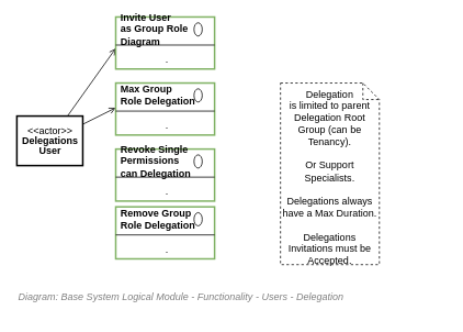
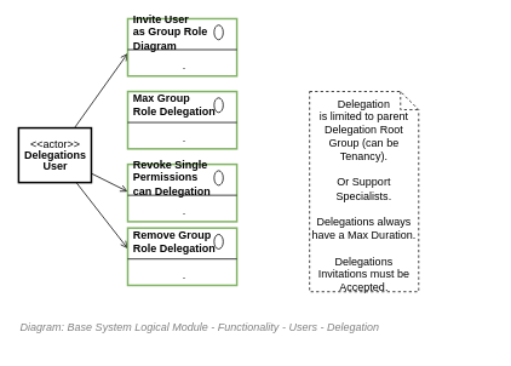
  <mxCell id="0" />
  <mxCell id="1" parent="0" />
  <mxCell id="2" value="&lt;font style=&quot;font-size: 12px&quot;&gt;&lt;span style=&quot;font-size: 12px&quot;&gt;Diagram: Base System Logical Module -&amp;nbsp;&lt;/span&gt;&lt;span style=&quot;font-size: 12px&quot;&gt;Functionality -&amp;nbsp;&lt;/span&gt;Users - Delegation&lt;/font&gt;" style="text;strokeColor=none;fillColor=none;html=1;fontSize=12;fontStyle=2;verticalAlign=middle;align=left;shadow=0;glass=0;comic=0;opacity=30;fontColor=#808080;" vertex="1" parent="1"><mxGeometry x="20" y="340" width="520" height="40" as="geometry" /></mxCell>
  <mxCell id="3" style="edgeStyle=none;rounded=0;orthogonalLoop=1;jettySize=auto;html=1;entryX=0;entryY=0;entryDx=0;entryDy=0;endArrow=open;endFill=0;" edge="1" parent="1" source="7" target="12"><mxGeometry relative="1" as="geometry" /></mxCell>
- <mxCell id="6" style="edgeStyle=none;rounded=0;orthogonalLoop=1;jettySize=auto;html=1;entryX=0;entryY=1;entryDx=0;entryDy=0;endArrow=open;endFill=0;" edge="1" parent="1" source="7" target="25"><mxGeometry relative="1" as="geometry" /></mxCell>
+ <mxCell id="4" style="edgeStyle=none;rounded=0;orthogonalLoop=1;jettySize=auto;html=1;entryX=0;entryY=1;entryDx=0;entryDy=0;endArrow=open;endFill=0;" edge="1" parent="1" source="7" target="19"><mxGeometry relative="1" as="geometry" /></mxCell>
+ <mxCell id="5" style="edgeStyle=none;rounded=0;orthogonalLoop=1;jettySize=auto;html=1;entryX=0;entryY=0.75;entryDx=0;entryDy=0;endArrow=open;endFill=0;" edge="1" parent="1" source="7" target="14"><mxGeometry relative="1" as="geometry" /></mxCell>
  <mxCell id="7" value="&lt;p style=&quot;line-height: 100%&quot;&gt;&amp;lt;&amp;lt;actor&amp;gt;&amp;gt;&lt;b&gt;&lt;br&gt;Delegations&lt;br&gt;User&lt;/b&gt;&lt;br&gt;&lt;/p&gt;" style="text;html=1;align=center;verticalAlign=middle;dashed=0;strokeColor=#000000;strokeWidth=2;" vertex="1" parent="1"><mxGeometry x="20" y="140" width="80" height="60" as="geometry" /></mxCell>
  <mxCell id="8" value="" style="fontStyle=1;align=center;verticalAlign=top;childLayout=stackLayout;horizontal=1;horizontalStack=0;resizeParent=1;resizeParentMax=0;resizeLast=0;marginBottom=0;strokeColor=#82b366;strokeWidth=2;fillColor=none;" vertex="1" parent="1"><mxGeometry x="140" y="20" width="120" height="63" as="geometry" /></mxCell>
  <mxCell id="9" value="Invite User&amp;nbsp;&lt;br&gt;as Group Role&lt;br&gt;Diagram" style="html=1;align=left;spacingLeft=4;verticalAlign=middle;strokeColor=none;fillColor=none;fontStyle=1" vertex="1" parent="8"><mxGeometry width="120" height="30" as="geometry" /></mxCell>
  <mxCell id="10" value="" style="shape=ellipse;" vertex="1" parent="9"><mxGeometry x="1" width="10" height="16" relative="1" as="geometry"><mxPoint x="-25" y="7" as="offset" /></mxGeometry></mxCell>
  <mxCell id="11" value="" style="line;strokeWidth=1;fillColor=none;align=left;verticalAlign=middle;spacingTop=-1;spacingLeft=3;spacingRight=3;rotatable=0;labelPosition=right;points=[];portConstraint=eastwest;" vertex="1" parent="8"><mxGeometry y="30" width="120" height="8" as="geometry" /></mxCell>
  <mxCell id="12" value="." style="html=1;align=center;spacingLeft=4;verticalAlign=top;strokeColor=none;fillColor=none;" vertex="1" parent="8"><mxGeometry y="38" width="120" height="25" as="geometry" /></mxCell>
  <mxCell id="13" value="" style="fontStyle=1;align=center;verticalAlign=top;childLayout=stackLayout;horizontal=1;horizontalStack=0;resizeParent=1;resizeParentMax=0;resizeLast=0;marginBottom=0;strokeColor=#82b366;strokeWidth=2;fillColor=none;" vertex="1" parent="1"><mxGeometry x="140" y="250" width="120" height="63" as="geometry" /></mxCell>
  <mxCell id="14" value="Remove Group &lt;br&gt;Role Delegation" style="html=1;align=left;spacingLeft=4;verticalAlign=middle;strokeColor=none;fillColor=none;fontStyle=1" vertex="1" parent="13"><mxGeometry width="120" height="30" as="geometry" /></mxCell>
  <mxCell id="15" value="" style="shape=ellipse;" vertex="1" parent="14"><mxGeometry x="1" width="10" height="16" relative="1" as="geometry"><mxPoint x="-25" y="7" as="offset" /></mxGeometry></mxCell>
  <mxCell id="16" value="" style="line;strokeWidth=1;fillColor=none;align=left;verticalAlign=middle;spacingTop=-1;spacingLeft=3;spacingRight=3;rotatable=0;labelPosition=right;points=[];portConstraint=eastwest;" vertex="1" parent="13"><mxGeometry y="30" width="120" height="8" as="geometry" /></mxCell>
  <mxCell id="17" value="." style="html=1;align=center;spacingLeft=4;verticalAlign=top;strokeColor=none;fillColor=none;" vertex="1" parent="13"><mxGeometry y="38" width="120" height="25" as="geometry" /></mxCell>
  <mxCell id="18" value="" style="fontStyle=1;align=center;verticalAlign=top;childLayout=stackLayout;horizontal=1;horizontalStack=0;resizeParent=1;resizeParentMax=0;resizeLast=0;marginBottom=0;strokeColor=#82b366;strokeWidth=2;fillColor=none;" vertex="1" parent="1"><mxGeometry x="140" y="180" width="120" height="63" as="geometry" /></mxCell>
  <mxCell id="19" value="Revoke Single&lt;br&gt;Permissions&lt;br&gt;can Delegation" style="html=1;align=left;spacingLeft=4;verticalAlign=middle;strokeColor=none;fillColor=none;fontStyle=1" vertex="1" parent="18"><mxGeometry width="120" height="30" as="geometry" /></mxCell>
  <mxCell id="20" value="" style="shape=ellipse;" vertex="1" parent="19"><mxGeometry x="1" width="10" height="16" relative="1" as="geometry"><mxPoint x="-25" y="7" as="offset" /></mxGeometry></mxCell>
  <mxCell id="21" value="" style="line;strokeWidth=1;fillColor=none;align=left;verticalAlign=middle;spacingTop=-1;spacingLeft=3;spacingRight=3;rotatable=0;labelPosition=right;points=[];portConstraint=eastwest;" vertex="1" parent="18"><mxGeometry y="30" width="120" height="8" as="geometry" /></mxCell>
  <mxCell id="22" value="." style="html=1;align=center;spacingLeft=4;verticalAlign=top;strokeColor=none;fillColor=none;" vertex="1" parent="18"><mxGeometry y="38" width="120" height="25" as="geometry" /></mxCell>
  <mxCell id="23" value="Delegation&lt;br&gt;is limited to parent &lt;br&gt;Delegation Root Group (can be Tenancy).&lt;br&gt;&lt;br&gt;Or Support Specialists.&lt;br&gt;&lt;br&gt;Delegations always have a Max Duration.&lt;br&gt;&lt;br&gt;Delegations Invitations must be Accepted." style="shape=note;size=20;whiteSpace=wrap;html=1;dashed=1;strokeWidth=1;fillColor=none;verticalAlign=top;" vertex="1" parent="1"><mxGeometry x="340" y="100" width="120" height="220" as="geometry" /></mxCell>
  <mxCell id="24" value="" style="fontStyle=1;align=center;verticalAlign=top;childLayout=stackLayout;horizontal=1;horizontalStack=0;resizeParent=1;resizeParentMax=0;resizeLast=0;marginBottom=0;strokeColor=#82b366;strokeWidth=2;fillColor=none;" vertex="1" parent="1"><mxGeometry x="140" y="100" width="120" height="63" as="geometry" /></mxCell>
  <mxCell id="25" value="Max Group &lt;br&gt;Role Delegation" style="html=1;align=left;spacingLeft=4;verticalAlign=middle;strokeColor=none;fillColor=none;fontStyle=1" vertex="1" parent="24"><mxGeometry width="120" height="30" as="geometry" /></mxCell>
  <mxCell id="26" value="" style="shape=ellipse;" vertex="1" parent="25"><mxGeometry x="1" width="10" height="16" relative="1" as="geometry"><mxPoint x="-25" y="7" as="offset" /></mxGeometry></mxCell>
  <mxCell id="27" value="" style="line;strokeWidth=1;fillColor=none;align=left;verticalAlign=middle;spacingTop=-1;spacingLeft=3;spacingRight=3;rotatable=0;labelPosition=right;points=[];portConstraint=eastwest;" vertex="1" parent="24"><mxGeometry y="30" width="120" height="8" as="geometry" /></mxCell>
  <mxCell id="28" value="." style="html=1;align=center;spacingLeft=4;verticalAlign=top;strokeColor=none;fillColor=none;" vertex="1" parent="24"><mxGeometry y="38" width="120" height="25" as="geometry" /></mxCell>
